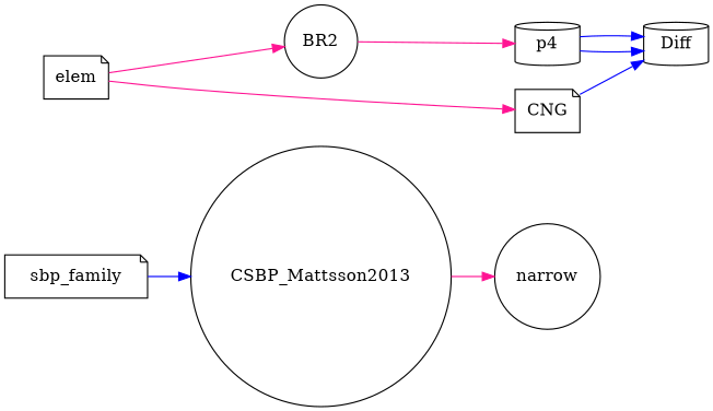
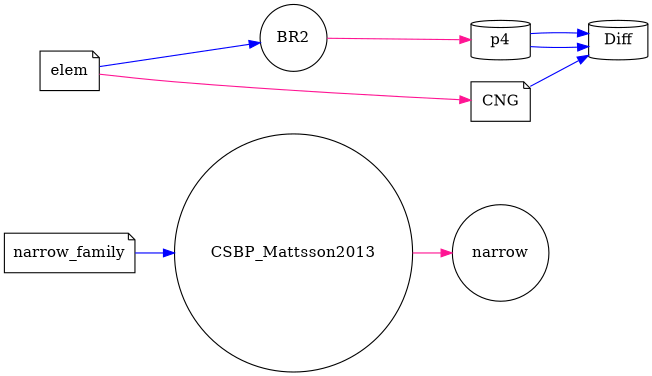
  digraph {
    rankdir=LR
    node [shape=circle]
    edge [color=blue]
    CSBP_Mattsson2013
-   sbp_family [shape=note]
+   sbp_family [shape=note label=narrow_family]
    narrow
    BR2
    elem [shape=note]
    CNG [shape=note]
    p4 [shape=cylinder]
    Diff [shape=cylinder]
    CSBP_Mattsson2013 -> narrow [color=deeppink]
    sbp_family -> CSBP_Mattsson2013
    BR2 -> p4 [color=deeppink]
-   elem -> BR2 [color=deeppink]
+   elem -> BR2
    elem -> CNG [color=deeppink]
    CNG -> Diff
    p4 -> Diff
    p4 -> Diff
  }
